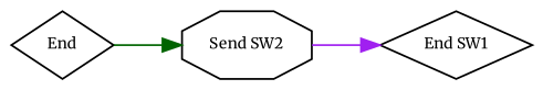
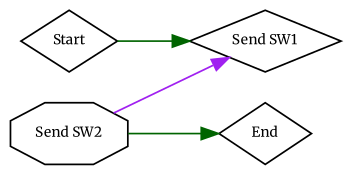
  digraph {
    fontname=Merriweather
    rankdir=LR
    node [fontname=Merriweather fontsize=8 shape=diamond]
    edge [color=darkgreen fontcolor=Red fontname=Merriweather fontsize=8]
-   n2 [label="End SW1"]
+   n1 [label=Start]
+   n2 [label="Send SW1"]
    n3 [label="Send SW2" shape=octagon]
    n4 [label=End]
+   n1 -> n2
    n3 -> n2 [color=purple]
-   n4 -> n3
+   n3 -> n4
  }
